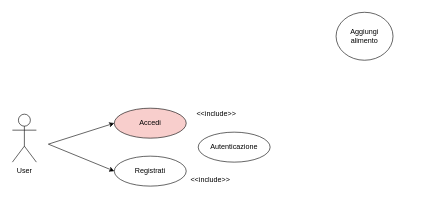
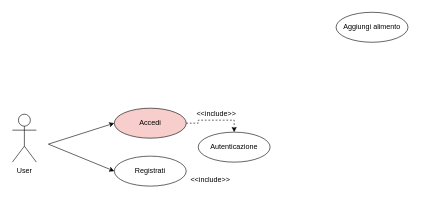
  <mxCell id="0" />
  <mxCell id="1" parent="0" />
  <mxCell id="2" value="User" style="shape=umlActor;verticalLabelPosition=bottom;verticalAlign=top;html=1;outlineConnect=0;" vertex="1" parent="1"><mxGeometry x="20" y="190" width="40" height="80" as="geometry" /></mxCell>
+ <mxCell id="3" style="edgeStyle=orthogonalEdgeStyle;rounded=0;orthogonalLoop=1;jettySize=auto;html=1;exitX=1;exitY=0.5;exitDx=0;exitDy=0;entryX=0.5;entryY=0;entryDx=0;entryDy=0;dashed=1;" edge="1" parent="1" source="4" target="8"><mxGeometry relative="1" as="geometry" /></mxCell>
  <mxCell id="4" value="Accedi" style="ellipse;whiteSpace=wrap;html=1;fillColor=#f8cecc;" vertex="1" parent="1"><mxGeometry x="190" y="180" width="120" height="50" as="geometry" /></mxCell>
  <mxCell id="5" value="Registrati" style="ellipse;whiteSpace=wrap;html=1;" vertex="1" parent="1"><mxGeometry x="190" y="260" width="120" height="50" as="geometry" /></mxCell>
  <mxCell id="6" value="" style="endArrow=classic;html=1;rounded=0;entryX=0;entryY=0.5;entryDx=0;entryDy=0;" edge="1" parent="1" target="4"><mxGeometry width="50" height="50" relative="1" as="geometry"><mxPoint x="80" y="240" as="sourcePoint" /><mxPoint x="130" y="190" as="targetPoint" /></mxGeometry></mxCell>
  <mxCell id="7" value="" style="endArrow=classic;html=1;rounded=0;entryX=0;entryY=0.5;entryDx=0;entryDy=0;" edge="1" parent="1" target="5"><mxGeometry width="50" height="50" relative="1" as="geometry"><mxPoint x="80" y="240" as="sourcePoint" /><mxPoint x="120" y="220" as="targetPoint" /></mxGeometry></mxCell>
  <mxCell id="8" value="Autenticazione" style="ellipse;whiteSpace=wrap;html=1;" vertex="1" parent="1"><mxGeometry x="330" y="220" width="120" height="50" as="geometry" /></mxCell>
  <mxCell id="9" value="&amp;lt;&amp;lt;include&amp;gt;&amp;gt;" style="text;html=1;align=center;verticalAlign=middle;resizable=0;points=[];autosize=1;strokeColor=none;fillColor=none;" vertex="1" parent="1"><mxGeometry x="320" y="180" width="80" height="20" as="geometry" /></mxCell>
  <mxCell id="10" value="&amp;lt;&amp;lt;include&amp;gt;&amp;gt;" style="text;html=1;align=center;verticalAlign=middle;resizable=0;points=[];autosize=1;strokeColor=none;fillColor=none;" vertex="1" parent="1"><mxGeometry x="310" y="290" width="80" height="20" as="geometry" /></mxCell>
- <mxCell id="11" value="Aggiungi alimento" style="ellipse;whiteSpace=wrap;html=1;" vertex="1" parent="1"><mxGeometry x="560" y="20" width="95" height="80" as="geometry" /></mxCell>
+ <mxCell id="11" value="Aggiungi alimento" style="ellipse;whiteSpace=wrap;html=1;" vertex="1" parent="1"><mxGeometry x="560" y="20" width="120" height="50" as="geometry" /></mxCell>
